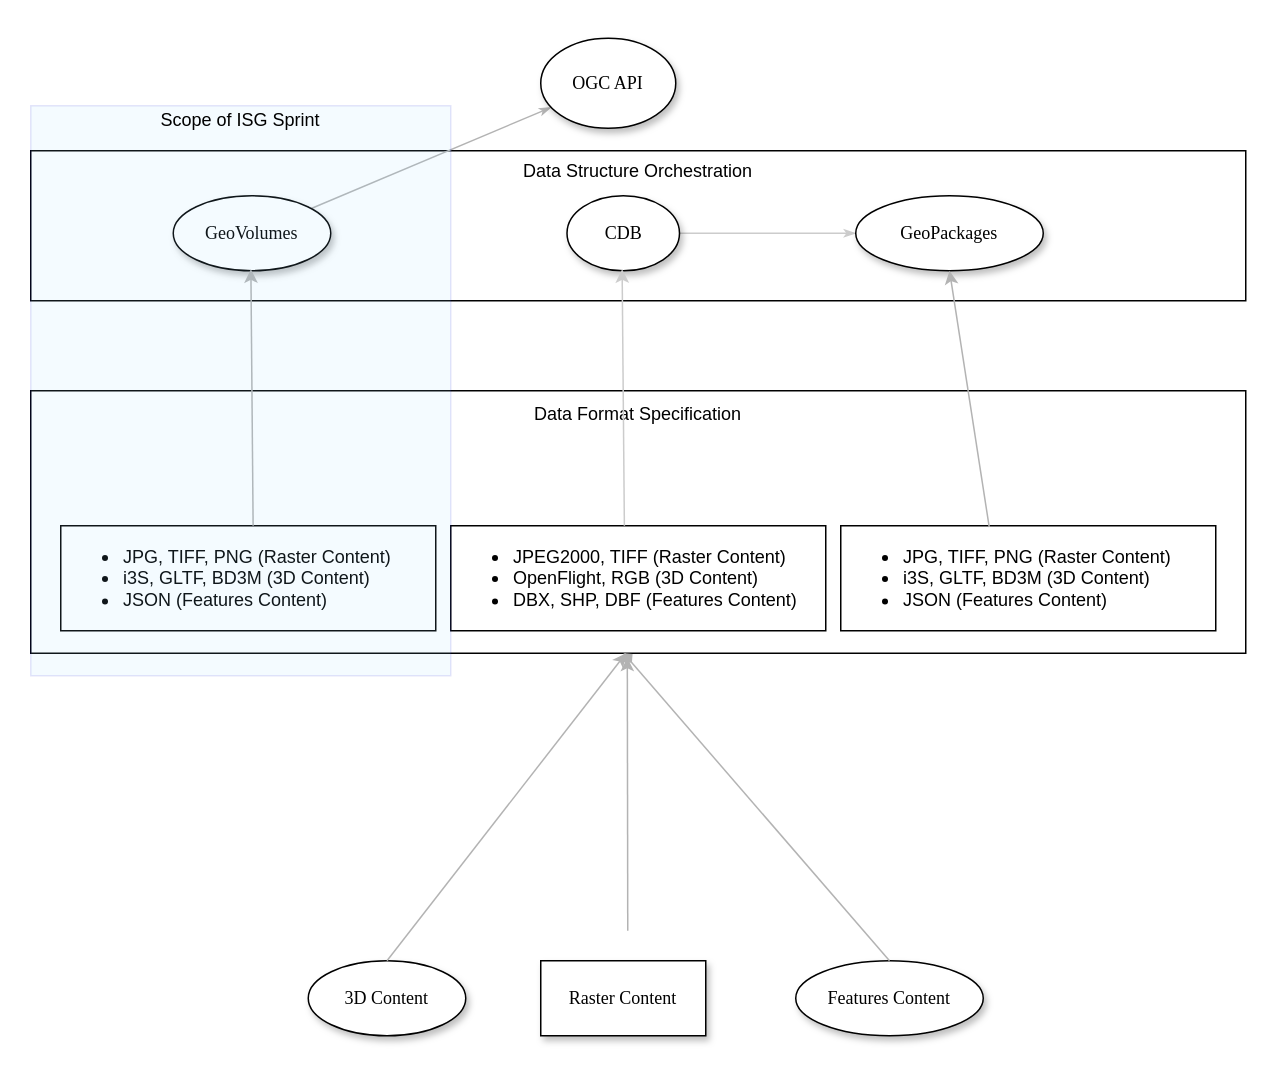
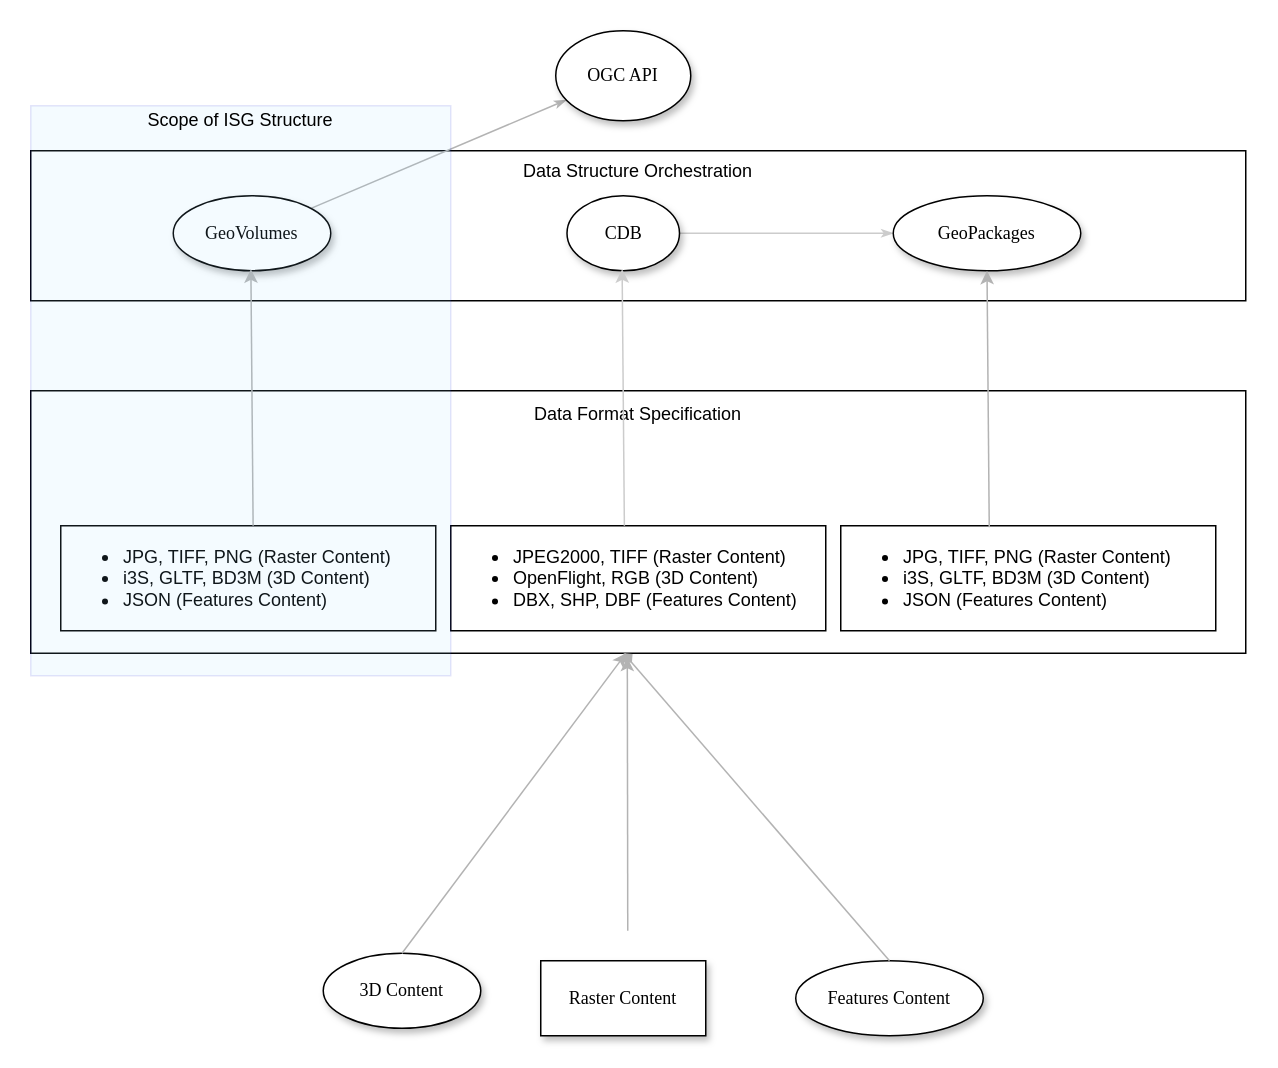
  <mxCell id="0" />
  <mxCell id="1" parent="0" />
  <mxCell id="2" value="Data Format Specification&lt;br&gt;&lt;br&gt;&lt;br&gt;&lt;br&gt;&lt;br&gt;&lt;br&gt;&lt;br&gt;&lt;br&gt;&lt;br&gt;&lt;br&gt;&lt;br&gt;" style="rounded=0;whiteSpace=wrap;html=1;fillColor=none;" vertex="1" parent="1"><mxGeometry x="20" y="260" width="810" height="175" as="geometry" /></mxCell>
  <mxCell id="3" value="Data Structure Orchestration&lt;br&gt;&lt;br&gt;&lt;br&gt;&lt;br&gt;&lt;br&gt;&lt;br&gt;" style="rounded=0;whiteSpace=wrap;html=1;fillColor=none;" vertex="1" parent="1"><mxGeometry x="20" y="100" width="810" height="100" as="geometry" /></mxCell>
  <mxCell id="4" style="edgeStyle=none;rounded=1;html=1;labelBackgroundColor=none;startArrow=none;startFill=0;startSize=5;endArrow=classicThin;endFill=1;endSize=5;jettySize=auto;orthogonalLoop=1;strokeWidth=1;fontFamily=Verdana;fontSize=12;strokeColor=#CCCCCC;" parent="1" source="7" target="8" edge="1"><mxGeometry relative="1" as="geometry" /></mxCell>
  <mxCell id="5" value="" style="edgeStyle=none;rounded=1;html=1;labelBackgroundColor=none;startArrow=none;startFill=0;startSize=5;endArrow=classicThin;endFill=1;endSize=5;jettySize=auto;orthogonalLoop=1;strokeColor=#B3B3B3;strokeWidth=1;fontFamily=Verdana;fontSize=12" parent="1" source="11" target="6" edge="1"><mxGeometry relative="1" as="geometry" /></mxCell>
- <mxCell id="6" value="OGC API" style="ellipse;whiteSpace=wrap;html=1;rounded=0;shadow=1;comic=0;labelBackgroundColor=none;strokeWidth=1;fontFamily=Verdana;fontSize=12;align=center;" parent="1" vertex="1"><mxGeometry x="360" y="25" width="90" height="60" as="geometry" /></mxCell>
+ <mxCell id="6" value="OGC API" style="ellipse;whiteSpace=wrap;html=1;rounded=0;shadow=1;comic=0;labelBackgroundColor=none;strokeWidth=1;fontFamily=Verdana;fontSize=12;align=center;" parent="1" vertex="1"><mxGeometry x="370" y="20" width="90" height="60" as="geometry" /></mxCell>
  <mxCell id="7" value="&lt;span&gt;CDB&lt;/span&gt;" style="ellipse;whiteSpace=wrap;html=1;rounded=0;shadow=1;comic=0;labelBackgroundColor=none;strokeWidth=1;fontFamily=Verdana;fontSize=12;align=center;" parent="1" vertex="1"><mxGeometry x="377.5" y="130" width="75" height="50" as="geometry" /></mxCell>
- <mxCell id="8" value="&lt;span&gt;GeoPackages&lt;/span&gt;" style="ellipse;whiteSpace=wrap;html=1;rounded=0;shadow=1;comic=0;labelBackgroundColor=none;strokeWidth=1;fontFamily=Verdana;fontSize=12;align=center;" parent="1" vertex="1"><mxGeometry x="570" y="130" width="125" height="50" as="geometry" /></mxCell>
+ <mxCell id="8" value="&lt;span&gt;GeoPackages&lt;/span&gt;" style="ellipse;whiteSpace=wrap;html=1;rounded=0;shadow=1;comic=0;labelBackgroundColor=none;strokeWidth=1;fontFamily=Verdana;fontSize=12;align=center;" parent="1" vertex="1"><mxGeometry x="595" y="130" width="125" height="50" as="geometry" /></mxCell>
  <mxCell id="9" value="&lt;span&gt;Features Content&lt;/span&gt;" style="ellipse;whiteSpace=wrap;html=1;rounded=0;shadow=1;comic=0;labelBackgroundColor=none;strokeWidth=1;fontFamily=Verdana;fontSize=12;align=center;" parent="1" vertex="1"><mxGeometry x="530" y="640" width="125" height="50" as="geometry" /></mxCell>
  <mxCell id="10" value="Raster Content" style="whiteSpace=wrap;html=1;shadow=1;comic=0;labelBackgroundColor=none;strokeWidth=1;fontFamily=Verdana;fontSize=12;align=center;rounded=0;" parent="1" vertex="1"><mxGeometry x="360" y="640" width="110" height="50" as="geometry" /></mxCell>
  <mxCell id="11" value="GeoVolumes" style="ellipse;whiteSpace=wrap;html=1;rounded=0;shadow=1;comic=0;labelBackgroundColor=none;strokeWidth=1;fontFamily=Verdana;fontSize=12;align=center;" parent="1" vertex="1"><mxGeometry x="115" y="130" width="105" height="50" as="geometry" /></mxCell>
- <mxCell id="12" value="&lt;span&gt;3D Content&lt;/span&gt;" style="ellipse;whiteSpace=wrap;html=1;rounded=0;shadow=1;comic=0;labelBackgroundColor=none;strokeWidth=1;fontFamily=Verdana;fontSize=12;align=center;" parent="1" vertex="1"><mxGeometry x="205" y="640" width="105" height="50" as="geometry" /></mxCell>
+ <mxCell id="12" value="&lt;span&gt;3D Content&lt;/span&gt;" style="ellipse;whiteSpace=wrap;html=1;rounded=0;shadow=1;comic=0;labelBackgroundColor=none;strokeWidth=1;fontFamily=Verdana;fontSize=12;align=center;" parent="1" vertex="1"><mxGeometry x="215" y="635" width="105" height="50" as="geometry" /></mxCell>
  <mxCell id="13" value="&lt;div&gt;&lt;ul&gt;&lt;li&gt;&lt;span&gt;JPEG2000, TIFF (Raster Content)&lt;/span&gt;&lt;/li&gt;&lt;li&gt;&lt;span&gt;OpenFlight, RGB (3D Content)&lt;/span&gt;&lt;/li&gt;&lt;li&gt;&lt;span&gt;DBX, SHP, DBF (Features Content)&lt;/span&gt;&lt;/li&gt;&lt;/ul&gt;&lt;/div&gt;" style="rounded=0;whiteSpace=wrap;html=1;align=left;" vertex="1" parent="1"><mxGeometry x="300" y="350" width="250" height="70" as="geometry" /></mxCell>
  <mxCell id="14" value="" style="endArrow=classic;html=1;entryX=0.491;entryY=1.017;entryDx=0;entryDy=0;entryPerimeter=0;strokeColor=#B3B3B3;" edge="1" parent="1" target="2"><mxGeometry width="50" height="50" relative="1" as="geometry"><mxPoint x="418" y="620" as="sourcePoint" /><mxPoint x="440" y="570" as="targetPoint" /></mxGeometry></mxCell>
  <mxCell id="15" value="" style="endArrow=classic;html=1;entryX=0.49;entryY=1;entryDx=0;entryDy=0;entryPerimeter=0;exitX=0.5;exitY=0;exitDx=0;exitDy=0;strokeColor=#B3B3B3;" edge="1" parent="1" source="12" target="2"><mxGeometry width="50" height="50" relative="1" as="geometry"><mxPoint x="428" y="630" as="sourcePoint" /><mxPoint x="427.71" y="447.975" as="targetPoint" /></mxGeometry></mxCell>
  <mxCell id="16" value="" style="endArrow=diamond;html=1;entryX=0.488;entryY=1;entryDx=0;entryDy=0;exitX=0.5;exitY=0;exitDx=0;exitDy=0;entryPerimeter=0;strokeColor=#B3B3B3;" edge="1" parent="1" source="9" target="2"><mxGeometry width="50" height="50" relative="1" as="geometry"><mxPoint x="260" y="640" as="sourcePoint" /><mxPoint x="419.4" y="435" as="targetPoint" /></mxGeometry></mxCell>
  <mxCell id="17" value="&lt;div&gt;&lt;ul&gt;&lt;li&gt;&lt;span&gt;JPG, TIFF, PNG (Raster Content)&lt;/span&gt;&lt;/li&gt;&lt;li&gt;&lt;span&gt;i3S, GLTF, BD3M (3D Content)&lt;/span&gt;&lt;/li&gt;&lt;li&gt;&lt;span&gt;JSON (Features Content)&lt;/span&gt;&lt;/li&gt;&lt;/ul&gt;&lt;/div&gt;" style="rounded=0;whiteSpace=wrap;html=1;align=left;" vertex="1" parent="1"><mxGeometry x="40" y="350" width="250" height="70" as="geometry" /></mxCell>
  <mxCell id="18" value="&lt;div&gt;&lt;ul&gt;&lt;li&gt;&lt;span&gt;JPG, TIFF, PNG (Raster Content)&lt;/span&gt;&lt;/li&gt;&lt;li&gt;&lt;span&gt;i3S, GLTF, BD3M (3D Content)&lt;/span&gt;&lt;/li&gt;&lt;li&gt;&lt;span&gt;JSON (Features Content)&lt;/span&gt;&lt;/li&gt;&lt;/ul&gt;&lt;/div&gt;" style="rounded=0;whiteSpace=wrap;html=1;align=left;" vertex="1" parent="1"><mxGeometry x="560" y="350" width="250" height="70" as="geometry" /></mxCell>
  <mxCell id="19" value="" style="endArrow=classic;html=1;entryX=0.5;entryY=1;entryDx=0;entryDy=0;exitX=0.396;exitY=0.014;exitDx=0;exitDy=0;exitPerimeter=0;strokeColor=#B3B3B3;" edge="1" parent="1" source="18" target="8"><mxGeometry width="50" height="50" relative="1" as="geometry"><mxPoint x="670" y="420" as="sourcePoint" /><mxPoint x="720" y="370" as="targetPoint" /></mxGeometry></mxCell>
  <mxCell id="20" value="" style="endArrow=classic;html=1;strokeColor=#CCCCCC;entryX=0.5;entryY=1;entryDx=0;entryDy=0;exitX=0.396;exitY=0.014;exitDx=0;exitDy=0;exitPerimeter=0;" edge="1" parent="1"><mxGeometry width="50" height="50" relative="1" as="geometry"><mxPoint x="415.75" y="350" as="sourcePoint" /><mxPoint x="414.25" y="179.02" as="targetPoint" /></mxGeometry></mxCell>
  <mxCell id="21" value="" style="endArrow=classic;html=1;entryX=0.5;entryY=1;entryDx=0;entryDy=0;exitX=0.396;exitY=0.014;exitDx=0;exitDy=0;exitPerimeter=0;strokeColor=#B3B3B3;" edge="1" parent="1"><mxGeometry width="50" height="50" relative="1" as="geometry"><mxPoint x="168.25" y="350" as="sourcePoint" /><mxPoint x="166.75" y="179.02" as="targetPoint" /></mxGeometry></mxCell>
- <mxCell id="22" value="Scope of ISG Sprint&lt;br&gt;&lt;br&gt;&lt;br&gt;&lt;br&gt;&lt;br&gt;&lt;br&gt;&lt;br&gt;&lt;br&gt;&lt;br&gt;&lt;br&gt;&lt;br&gt;&lt;br&gt;&lt;br&gt;&lt;br&gt;&lt;br&gt;&lt;br&gt;&lt;br&gt;&lt;br&gt;&lt;br&gt;&lt;br&gt;&lt;br&gt;&lt;br&gt;&lt;br&gt;&lt;br&gt;&lt;br&gt;&lt;br&gt;" style="rounded=0;whiteSpace=wrap;html=1;perimeterSpacing=0;arcSize=7;glass=0;shadow=0;sketch=0;strokeColor=#0000CC;opacity=10;fillColor=#94D4FF;" vertex="1" parent="1"><mxGeometry x="20" y="70" width="280" height="380" as="geometry" /></mxCell>
+ <mxCell id="22" value="Scope of ISG Structure&lt;br&gt;&lt;br&gt;&lt;br&gt;&lt;br&gt;&lt;br&gt;&lt;br&gt;&lt;br&gt;&lt;br&gt;&lt;br&gt;&lt;br&gt;&lt;br&gt;&lt;br&gt;&lt;br&gt;&lt;br&gt;&lt;br&gt;&lt;br&gt;&lt;br&gt;&lt;br&gt;&lt;br&gt;&lt;br&gt;&lt;br&gt;&lt;br&gt;&lt;br&gt;&lt;br&gt;&lt;br&gt;&lt;br&gt;" style="rounded=0;whiteSpace=wrap;html=1;perimeterSpacing=0;arcSize=7;glass=0;shadow=0;sketch=0;strokeColor=#0000CC;opacity=10;fillColor=#94D4FF;" vertex="1" parent="1"><mxGeometry x="20" y="70" width="280" height="380" as="geometry" /></mxCell>
